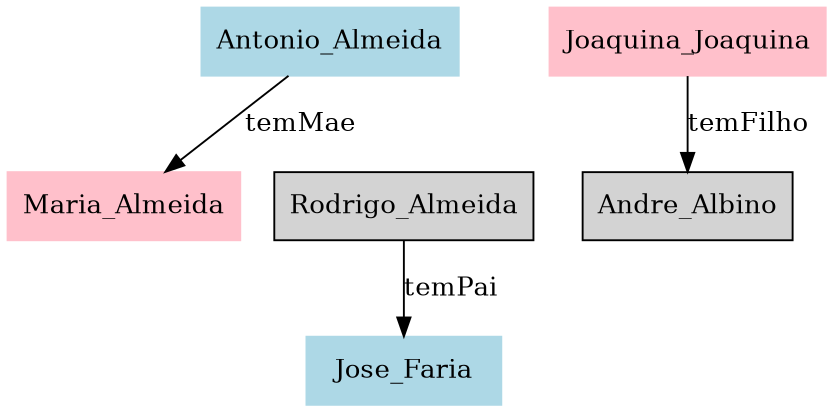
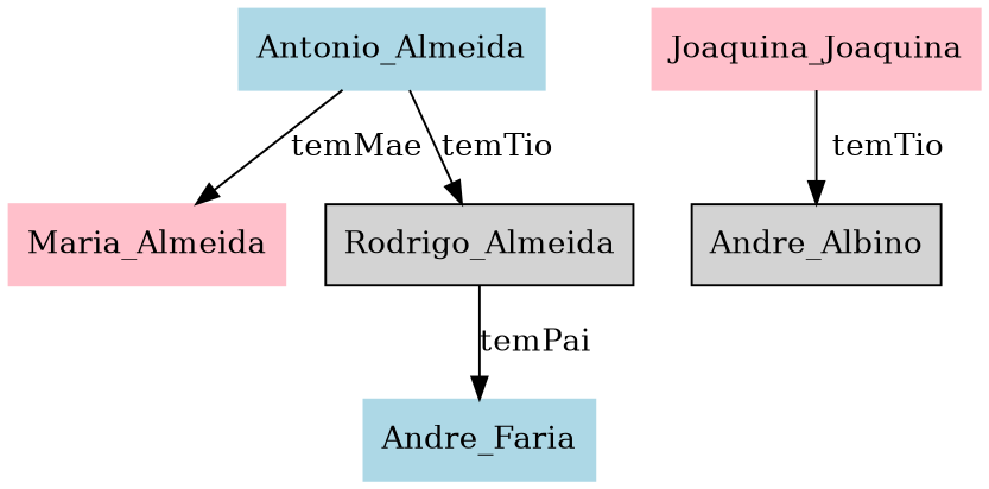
  digraph {
    node [shape=box style=filled]
    Maria_Almeida [color=pink]
-   Jose_Faria [color=lightblue]
+   Jose_Faria [color=lightblue label=Andre_Faria]
    Antonio_Almeida [color=lightblue]
    Rodrigo_Almeida
    n5 [color=pink label=Joaquina_Joaquina]
    Andre_Albino
    Antonio_Almeida -> Maria_Almeida [label=temMae]
+   Antonio_Almeida -> Rodrigo_Almeida [label=temTio]
    Rodrigo_Almeida -> Jose_Faria [label=temPai]
-   n5 -> Andre_Albino [label=temFilho]
+   n5 -> Andre_Albino [label=temTio]
  }
